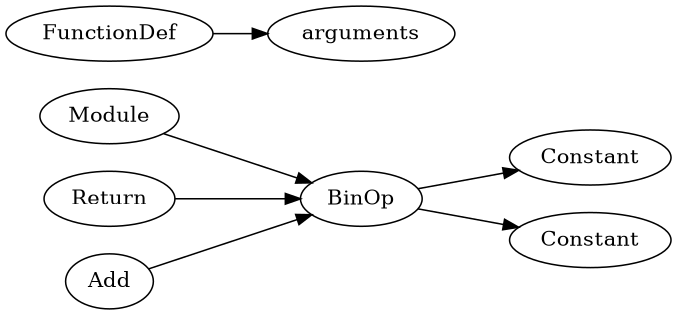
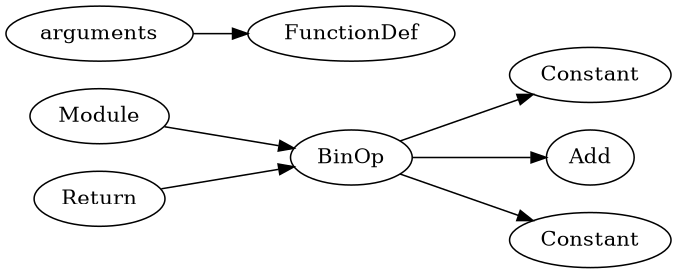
  digraph {
    rankdir=LR
    n1 [label=Module]
    n2 [label=BinOp]
    n3 [label=FunctionDef]
    n4 [label=arguments]
    n5 [label=Return]
    n6 [label=Constant]
    n7 [label=Add]
    n8 [label=Constant]
    n1 -> n2
    n2 -> n6
-   n7 -> n2
+   n2 -> n7
    n2 -> n8
-   n3 -> n4
+   n4 -> n3
    n5 -> n2
  }
